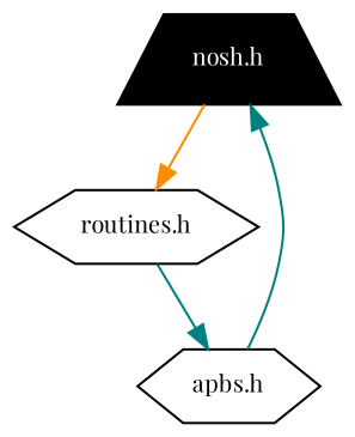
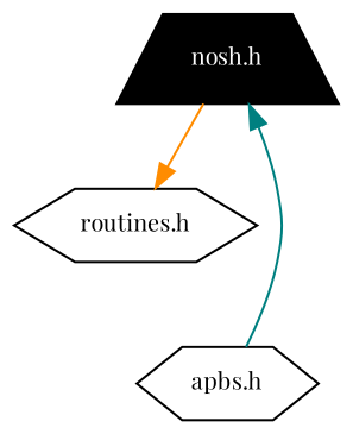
  digraph {
    fontname="Playfair Display"
    node [color=black fontname="Playfair Display" fontsize=10 shape=hexagon]
    edge [color=teal fontname="Playfair Display" fontsize=10 style=solid]
    n1 [fontcolor=white height=0.2 label="nosh.h" shape=trapezium style=filled width=0.4]
    n2 [height=0.2 label="routines.h" width=0.4]
    n3 [height=0.2 label="apbs.h" width=0.4]
    n1 -> n2 [color=darkorange]
-   n2 -> n3
    n3 -> n1
  }
